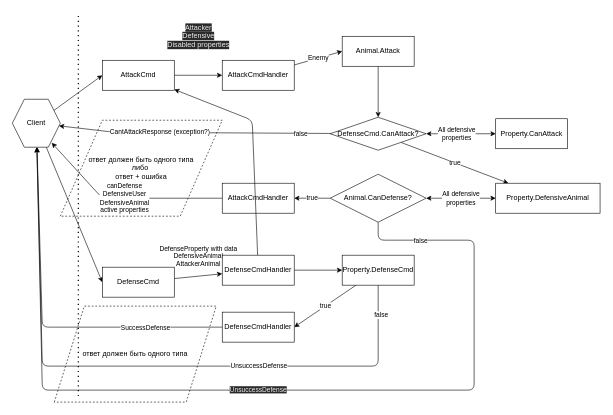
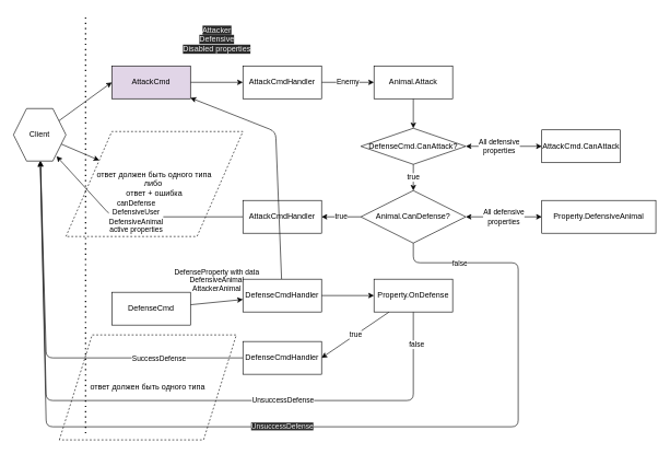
  <mxCell id="0" />
  <mxCell id="1" parent="0" />
  <mxCell id="2" value="&lt;span style=&quot;color: rgb(240 , 240 , 240) ; font-size: 12px ; font-style: normal ; font-weight: 400 ; letter-spacing: normal ; text-indent: 0px ; text-transform: none ; word-spacing: 0px ; font-family: &amp;#34;helvetica&amp;#34; ; text-align: center ; background-color: rgb(42 , 42 , 42) ; display: inline ; float: none&quot;&gt;Attacker&lt;/span&gt;&lt;br style=&quot;color: rgb(240 , 240 , 240) ; font-size: 12px ; font-style: normal ; font-weight: 400 ; letter-spacing: normal ; text-indent: 0px ; text-transform: none ; word-spacing: 0px ; font-family: &amp;#34;helvetica&amp;#34; ; text-align: center ; background-color: rgb(42 , 42 , 42)&quot;&gt;&lt;span style=&quot;color: rgb(240 , 240 , 240) ; font-size: 12px ; font-style: normal ; font-weight: 400 ; letter-spacing: normal ; text-indent: 0px ; text-transform: none ; word-spacing: 0px ; font-family: &amp;#34;helvetica&amp;#34; ; text-align: center ; background-color: rgb(42 , 42 , 42) ; display: inline ; float: none&quot;&gt;Defensive&lt;br&gt;Disabled properties&lt;br&gt;&lt;/span&gt;" style="edgeStyle=none;html=1;entryX=0;entryY=0.5;entryDx=0;entryDy=0;" parent="1" source="4" target="6" edge="1"><mxGeometry y="65" relative="1" as="geometry"><mxPoint as="offset" /></mxGeometry></mxCell>
  <mxCell id="3" value="ответ должен быть одного типа&lt;br&gt;либо&amp;nbsp;&lt;br&gt;ответ + ошибка" style="shape=parallelogram;perimeter=parallelogramPerimeter;whiteSpace=wrap;html=1;fixedSize=1;fillColor=none;dashed=1;size=70;" vertex="1" parent="1"><mxGeometry x="100" y="200" width="270" height="160" as="geometry" /></mxCell>
- <mxCell id="4" value="AttackCmd" style="rounded=0;whiteSpace=wrap;html=1;" parent="1" vertex="1"><mxGeometry x="170" y="100" width="120" height="50" as="geometry" /></mxCell>
+ <mxCell id="4" value="AttackCmd" style="rounded=0;whiteSpace=wrap;html=1;fillColor=#e1d5e7;" parent="1" vertex="1"><mxGeometry x="170" y="100" width="120" height="50" as="geometry" /></mxCell>
  <mxCell id="5" value="Enemy" style="edgeStyle=none;html=1;entryX=0;entryY=0.5;entryDx=0;entryDy=0;" parent="1" source="6" target="8" edge="1"><mxGeometry relative="1" as="geometry" /></mxCell>
  <mxCell id="6" value="AttackCmdHandler" style="rounded=0;whiteSpace=wrap;html=1;" parent="1" vertex="1"><mxGeometry x="370" y="100" width="120" height="50" as="geometry" /></mxCell>
  <mxCell id="7" style="edgeStyle=none;html=1;entryX=0.5;entryY=0;entryDx=0;entryDy=0;" edge="1" parent="1" source="8" target="39"><mxGeometry relative="1" as="geometry" /></mxCell>
- <mxCell id="8" value="Animal.Attack" style="rounded=0;whiteSpace=wrap;html=1;" parent="1" vertex="1"><mxGeometry x="570" y="60" width="120" height="50" as="geometry" /></mxCell>
+ <mxCell id="8" value="Animal.Attack" style="rounded=0;whiteSpace=wrap;html=1;" parent="1" vertex="1"><mxGeometry x="570" y="100" width="120" height="50" as="geometry" /></mxCell>
  <mxCell id="9" value="true" style="edgeStyle=none;html=1;entryX=1;entryY=0.5;entryDx=0;entryDy=0;" parent="1" source="13" target="15" edge="1"><mxGeometry relative="1" as="geometry" /></mxCell>
  <mxCell id="10" value="&lt;span style=&quot;color: rgb(240 , 240 , 240) ; font-family: &amp;#34;helvetica&amp;#34; ; font-size: 11px ; font-style: normal ; font-weight: 400 ; letter-spacing: normal ; text-align: center ; text-indent: 0px ; text-transform: none ; word-spacing: 0px ; background-color: rgb(42 , 42 , 42) ; display: inline ; float: none&quot;&gt;UnsuccessDefense&lt;/span&gt;" style="edgeStyle=none;html=1;exitX=0.5;exitY=1;exitDx=0;exitDy=0;" parent="1" source="13" target="19" edge="1"><mxGeometry x="0.022" relative="1" as="geometry"><Array as="points"><mxPoint x="630" y="400" /><mxPoint x="790" y="400" /><mxPoint x="790" y="650" /><mxPoint x="70" y="650" /></Array><mxPoint x="61.194" y="355" as="targetPoint" /><mxPoint as="offset" /></mxGeometry></mxCell>
  <mxCell id="11" value="false" style="edgeLabel;html=1;align=center;verticalAlign=middle;resizable=0;points=[];" vertex="1" connectable="0" parent="10"><mxGeometry x="-0.731" y="-2" relative="1" as="geometry"><mxPoint x="-88" y="-21" as="offset" /></mxGeometry></mxCell>
  <mxCell id="12" value="All defensive&lt;br&gt;properties" style="edgeStyle=none;html=1;startArrow=classic;startFill=1;" edge="1" parent="1" source="13" target="42"><mxGeometry relative="1" as="geometry" /></mxCell>
  <mxCell id="13" value="&lt;span&gt;Animal.CanDefense?&lt;/span&gt;" style="rhombus;whiteSpace=wrap;html=1;" parent="1" vertex="1"><mxGeometry x="550" y="290" width="160" height="80" as="geometry" /></mxCell>
  <mxCell id="14" value="canDefense&lt;br&gt;DefensiveUser&lt;br&gt;DefensiveAnimal&lt;br&gt;active properties" style="edgeStyle=none;html=1;entryX=0.821;entryY=0.908;entryDx=0;entryDy=0;entryPerimeter=0;" parent="1" source="15" target="19" edge="1"><mxGeometry relative="1" as="geometry"><mxPoint x="70" y="220" as="targetPoint" /><Array as="points"><mxPoint x="170" y="330" /></Array></mxGeometry></mxCell>
  <mxCell id="15" value="AttackCmdHandler" style="rounded=0;whiteSpace=wrap;html=1;" parent="1" vertex="1"><mxGeometry x="370" y="305" width="120" height="50" as="geometry" /></mxCell>
  <mxCell id="16" value="" style="endArrow=none;dashed=1;html=1;dashPattern=1 3;strokeWidth=2;" parent="1" edge="1"><mxGeometry width="50" height="50" relative="1" as="geometry"><mxPoint x="130" y="660" as="sourcePoint" /><mxPoint x="130" y="20" as="targetPoint" /></mxGeometry></mxCell>
  <mxCell id="17" style="edgeStyle=none;html=1;entryX=0;entryY=0.5;entryDx=0;entryDy=0;" parent="1" source="19" target="4" edge="1"><mxGeometry relative="1" as="geometry" /></mxCell>
- <mxCell id="18" style="edgeStyle=none;html=1;entryX=0;entryY=0.5;entryDx=0;entryDy=0;" parent="1" source="19" target="22" edge="1"><mxGeometry relative="1" as="geometry"><mxPoint x="84.789" y="345.423" as="sourcePoint" /></mxGeometry></mxCell>
+ <mxCell id="18" style="edgeStyle=none;html=1;" parent="1" source="19" target="3" edge="1"><mxGeometry relative="1" as="geometry"><mxPoint x="84.789" y="345.423" as="sourcePoint" /></mxGeometry></mxCell>
  <mxCell id="19" value="Client" style="shape=hexagon;perimeter=hexagonPerimeter2;whiteSpace=wrap;html=1;fixedSize=1;" parent="1" vertex="1"><mxGeometry x="20" y="165" width="80" height="80" as="geometry" /></mxCell>
  <mxCell id="20" style="edgeStyle=none;html=1;" parent="1" source="22" target="25" edge="1"><mxGeometry relative="1" as="geometry" /></mxCell>
  <mxCell id="21" value="DefenseProperty with data&lt;br&gt;DefensiveAnimal&lt;br&gt;AttackerAnimal" style="edgeLabel;html=1;align=center;verticalAlign=middle;resizable=0;points=[];" parent="20" vertex="1" connectable="0"><mxGeometry x="-0.3" y="3" relative="1" as="geometry"><mxPoint x="12" y="-32" as="offset" /></mxGeometry></mxCell>
  <mxCell id="22" value="DefenseCmd" style="rounded=0;whiteSpace=wrap;html=1;" parent="1" vertex="1"><mxGeometry x="170" y="445" width="120" height="50" as="geometry" /></mxCell>
  <mxCell id="23" style="edgeStyle=none;html=1;entryX=0;entryY=0.5;entryDx=0;entryDy=0;" parent="1" source="25" target="40" edge="1"><mxGeometry relative="1" as="geometry"><mxPoint x="550" y="450" as="targetPoint" /></mxGeometry></mxCell>
  <mxCell id="24" style="edgeStyle=none;html=1;startArrow=none;startFill=0;" edge="1" parent="1" source="25" target="4"><mxGeometry relative="1" as="geometry"><Array as="points"><mxPoint x="420" y="200" /></Array></mxGeometry></mxCell>
  <mxCell id="25" value="DefenseCmdHandler" style="rounded=0;whiteSpace=wrap;html=1;" parent="1" vertex="1"><mxGeometry x="370" y="425" width="120" height="50" as="geometry" /></mxCell>
  <mxCell id="26" value="true" style="edgeStyle=none;html=1;entryX=1;entryY=0.5;entryDx=0;entryDy=0;" parent="1" source="40" target="32" edge="1"><mxGeometry relative="1" as="geometry"><mxPoint x="596.061" y="473.03" as="sourcePoint" /></mxGeometry></mxCell>
  <mxCell id="27" style="edgeStyle=none;html=1;" parent="1" source="40" target="19" edge="1"><mxGeometry relative="1" as="geometry"><Array as="points"><mxPoint x="630" y="610" /><mxPoint x="70" y="610" /></Array><mxPoint x="630" y="490" as="sourcePoint" /><mxPoint x="61.356" y="355" as="targetPoint" /></mxGeometry></mxCell>
  <mxCell id="28" value="UnsuccessDefense" style="edgeLabel;html=1;align=center;verticalAlign=middle;resizable=0;points=[];" parent="27" vertex="1" connectable="0"><mxGeometry x="-0.104" y="-2" relative="1" as="geometry"><mxPoint x="140" as="offset" /></mxGeometry></mxCell>
  <mxCell id="29" value="false" style="edgeLabel;html=1;align=center;verticalAlign=middle;resizable=0;points=[];" parent="27" vertex="1" connectable="0"><mxGeometry x="-0.908" y="4" relative="1" as="geometry"><mxPoint as="offset" /></mxGeometry></mxCell>
  <mxCell id="30" style="edgeStyle=none;html=1;exitX=0;exitY=0.5;exitDx=0;exitDy=0;" parent="1" source="32" target="19" edge="1"><mxGeometry relative="1" as="geometry"><Array as="points"><mxPoint x="70" y="545" /></Array><mxPoint x="61.739" y="355" as="targetPoint" /></mxGeometry></mxCell>
  <mxCell id="31" value="SuccessDefense" style="edgeLabel;html=1;align=center;verticalAlign=middle;resizable=0;points=[];" parent="30" vertex="1" connectable="0"><mxGeometry x="-0.229" y="-3" relative="1" as="geometry"><mxPoint x="102" y="3" as="offset" /></mxGeometry></mxCell>
  <mxCell id="32" value="DefenseCmdHandler" style="rounded=0;whiteSpace=wrap;html=1;" parent="1" vertex="1"><mxGeometry x="370" y="520" width="120" height="50" as="geometry" /></mxCell>
- <mxCell id="33" style="edgeStyle=none;html=1;" edge="1" parent="1" source="39" target="19"><mxGeometry relative="1" as="geometry"><Array as="points"><mxPoint x="190" y="220" /></Array></mxGeometry></mxCell>
- <mxCell id="34" value="false" style="edgeLabel;html=1;align=center;verticalAlign=middle;resizable=0;points=[];" vertex="1" connectable="0" parent="33"><mxGeometry x="-0.301" relative="1" as="geometry"><mxPoint x="108" y="1" as="offset" /></mxGeometry></mxCell>
- <mxCell id="35" value="CantAttackResponse (exception?)" style="edgeLabel;html=1;align=center;verticalAlign=middle;resizable=0;points=[];" vertex="1" connectable="0" parent="33"><mxGeometry x="0.258" y="-1" relative="1" as="geometry"><mxPoint as="offset" /></mxGeometry></mxCell>
- <mxCell id="36" value="true" style="edgeStyle=none;html=1;" edge="1" parent="1" source="39" target="42"><mxGeometry relative="1" as="geometry" /></mxCell>
+ <mxCell id="36" value="true" style="edgeStyle=none;html=1;" edge="1" parent="1" source="39" target="13"><mxGeometry relative="1" as="geometry" /></mxCell>
  <mxCell id="37" style="edgeStyle=none;html=1;startArrow=classic;startFill=1;" edge="1" parent="1" source="39" target="41"><mxGeometry relative="1" as="geometry" /></mxCell>
  <mxCell id="38" value="All defensive&lt;br&gt;properties" style="edgeLabel;html=1;align=center;verticalAlign=middle;resizable=0;points=[];" vertex="1" connectable="0" parent="37"><mxGeometry x="-0.243" y="1" relative="1" as="geometry"><mxPoint x="6" y="1" as="offset" /></mxGeometry></mxCell>
  <mxCell id="39" value="&lt;span&gt;DefenseCmd.CanAttack?&lt;/span&gt;" style="rhombus;whiteSpace=wrap;html=1;" vertex="1" parent="1"><mxGeometry x="550" y="195" width="160" height="55" as="geometry" /></mxCell>
- <mxCell id="40" value="Property.DefenseCmd" style="rounded=0;whiteSpace=wrap;html=1;" vertex="1" parent="1"><mxGeometry x="570" y="425" width="120" height="50" as="geometry" /></mxCell>
- <mxCell id="41" value="Property.CanAttack" style="rounded=0;whiteSpace=wrap;html=1;" vertex="1" parent="1"><mxGeometry x="826" y="197.5" width="120" height="50" as="geometry" /></mxCell>
+ <mxCell id="40" value="Property.OnDefense" style="rounded=0;whiteSpace=wrap;html=1;" vertex="1" parent="1"><mxGeometry x="570" y="425" width="120" height="50" as="geometry" /></mxCell>
+ <mxCell id="41" value="AttackCmd.CanAttack" style="rounded=0;whiteSpace=wrap;html=1;" vertex="1" parent="1"><mxGeometry x="826" y="197.5" width="120" height="50" as="geometry" /></mxCell>
  <mxCell id="42" value="Property.DefensiveAnimal" style="rounded=0;whiteSpace=wrap;html=1;" vertex="1" parent="1"><mxGeometry x="826" y="305" width="174" height="50" as="geometry" /></mxCell>
  <mxCell id="43" value="ответ должен быть одного типа" style="shape=parallelogram;perimeter=parallelogramPerimeter;whiteSpace=wrap;html=1;fixedSize=1;fillColor=none;dashed=1;size=50;" vertex="1" parent="1"><mxGeometry x="90" y="510" width="270" height="160" as="geometry" /></mxCell>
